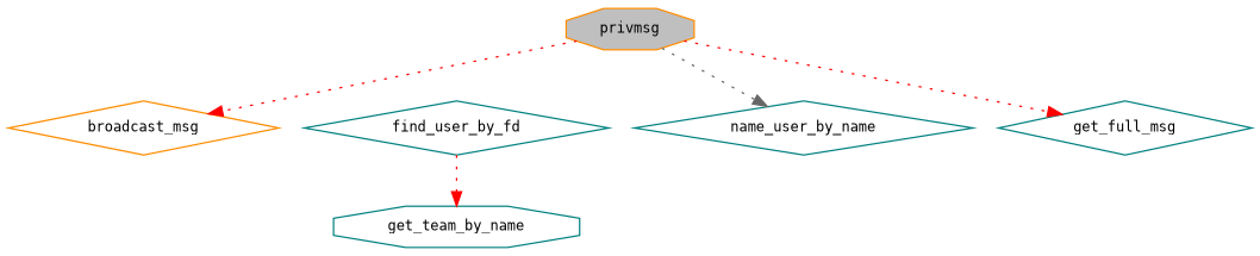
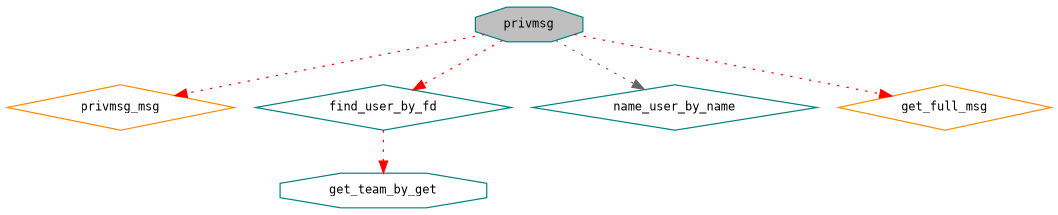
  digraph {
    fontname="DejaVu Sans Mono"
    rankdir=TB
    node [color=teal fillcolor=white fontname="DejaVu Sans Mono" fontsize=10 shape=diamond style=filled]
    edge [color=red fontname="DejaVu Sans Mono" fontsize=10 labelfontname=Helvetica labelfontsize=10 style=dotted]
-   n1 [color=darkorange fillcolor=grey75 fontcolor=black height=0.2 label=privmsg shape=octagon width=0.4]
-   n2 [color=darkorange height=0.2 label=broadcast_msg width=0.4]
+   n1 [fillcolor=grey75 fontcolor=black height=0.2 label=privmsg shape=octagon width=0.4]
+   n2 [color=darkorange height=0.2 label=privmsg_msg width=0.4]
    n3 [height=0.2 label=find_user_by_fd width=0.4]
    n4 [height=0.2 label=name_user_by_name width=0.4]
-   n5 [height=0.2 label=get_full_msg width=0.4]
-   n6 [height=0.2 label=get_team_by_name shape=octagon width=0.4]
+   n5 [color=darkorange height=0.2 label=get_full_msg width=0.4]
+   n6 [height=0.2 label=get_team_by_get shape=octagon width=0.4]
    n1 -> n2
+   n1 -> n3
    n1 -> n4 [color=gray40]
    n1 -> n5
    n3 -> n6
  }
